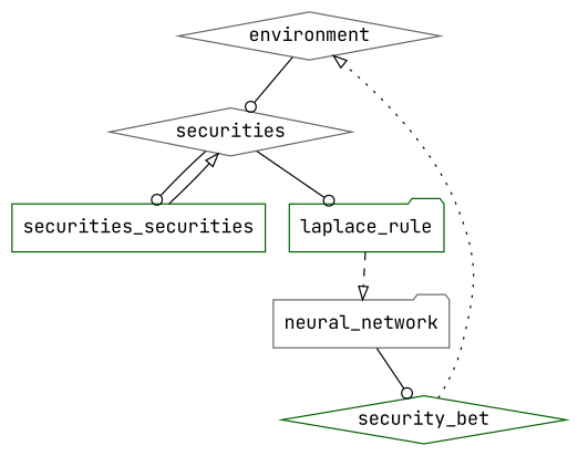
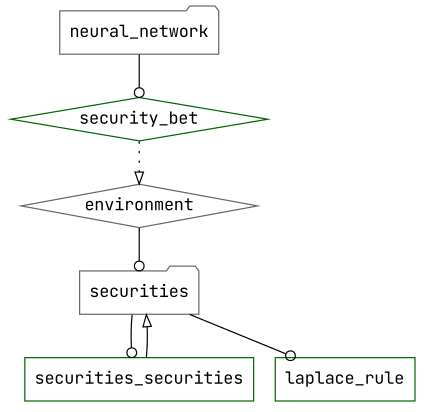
  digraph {
    fontname="JetBrains Mono"
    node [color=gray40 fontname="JetBrains Mono" shape=diamond]
    edge [arrowhead=odot fontname="JetBrains Mono" style=solid]
    environment
-   securities
+   securities [shape=folder]
    n3 [color=darkgreen label=securities_securities shape=box]
-   laplace_rule [color=darkgreen shape=folder]
+   laplace_rule [color=darkgreen shape=box]
    neural_network [shape=folder]
    security_bet [color=darkgreen]
    environment -> securities
    securities -> n3
    securities -> laplace_rule
    n3 -> securities [arrowhead=onormal]
-   laplace_rule -> neural_network [arrowhead=onormal style=dashed]
    neural_network -> security_bet
    security_bet -> environment [arrowhead=onormal style=dotted]
  }
